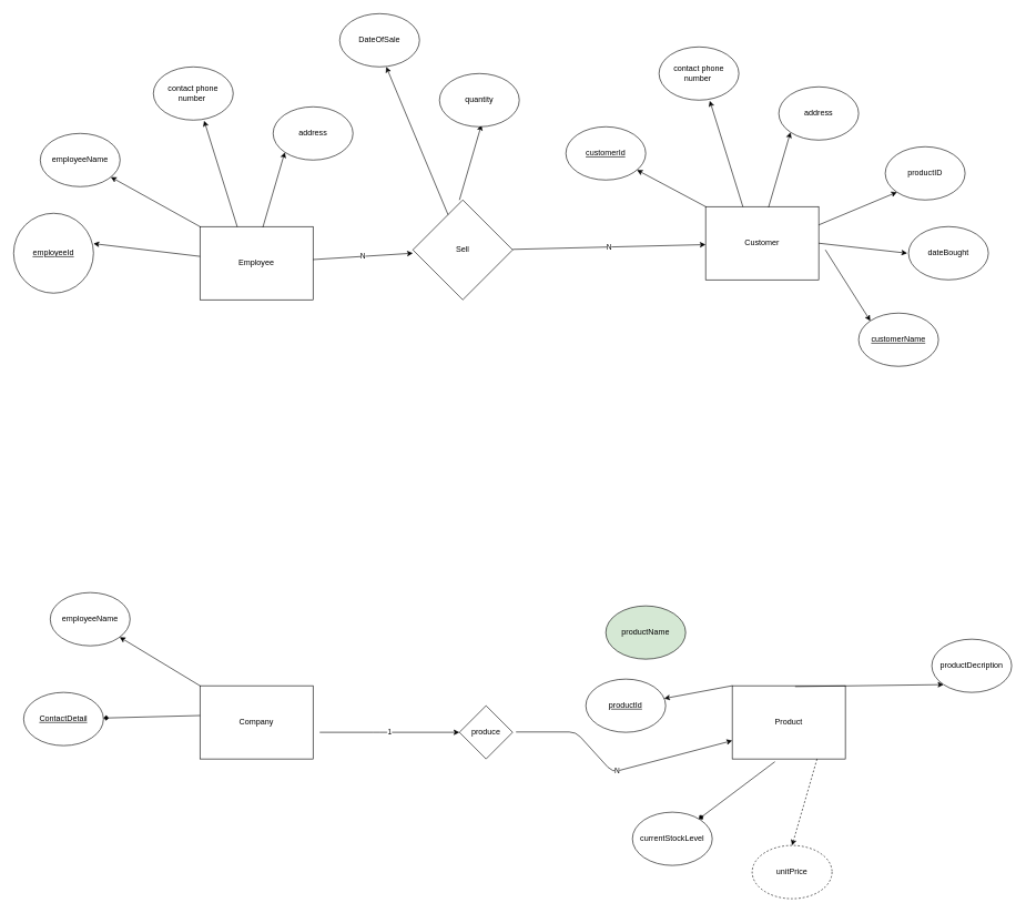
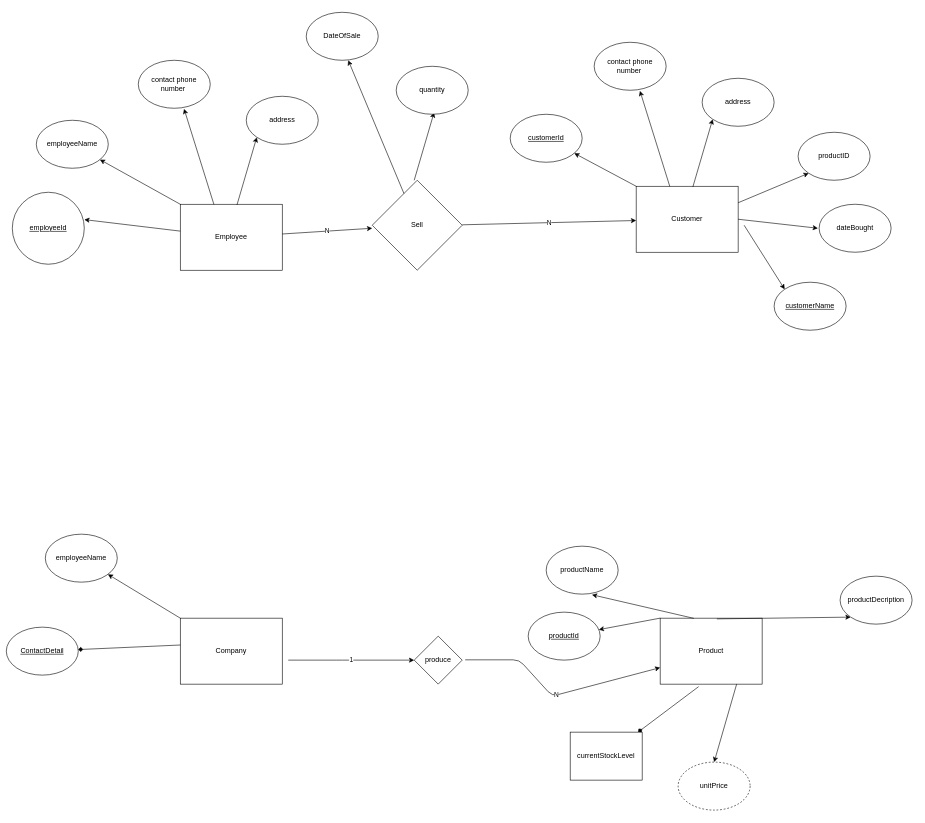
  <mxCell id="0" />
  <mxCell id="1" parent="0" />
  <mxCell id="2" value="Employee" style="rounded=0;whiteSpace=wrap;html=1;" parent="1" vertex="1"><mxGeometry x="300" y="340" width="170" height="110" as="geometry" /></mxCell>
  <mxCell id="3" value="employeeName" style="ellipse;whiteSpace=wrap;html=1;" parent="1" vertex="1"><mxGeometry x="60" y="200" width="120" height="80" as="geometry" /></mxCell>
  <mxCell id="4" value="contact phone number&amp;nbsp;&lt;span style=&quot;color: rgba(0, 0, 0, 0); font-family: monospace; font-size: 0px; text-align: start;&quot;&gt;%3CmxGraphModel%3E%3Croot%3E%3CmxCell%20id%3D%220%22%2F%3E%3CmxCell%20id%3D%221%22%20parent%3D%220%22%2F%3E%3CmxCell%20id%3D%222%22%20value%3D%22employeeName%22%20style%3D%22ellipse%3BwhiteSpace%3Dwrap%3Bhtml%3D1%3B%22%20vertex%3D%221%22%20parent%3D%221%22%3E%3CmxGeometry%20x%3D%2270%22%20y%3D%22260%22%20width%3D%22120%22%20height%3D%2280%22%20as%3D%22geometry%22%2F%3E%3C%2FmxCell%3E%3C%2Froot%3E%3C%2FmxGraphModel%3E&lt;/span&gt;" style="ellipse;whiteSpace=wrap;html=1;" parent="1" vertex="1"><mxGeometry x="230" y="100" width="120" height="80" as="geometry" /></mxCell>
  <mxCell id="5" value="address" style="ellipse;whiteSpace=wrap;html=1;" parent="1" vertex="1"><mxGeometry x="410" y="160" width="120" height="80" as="geometry" /></mxCell>
  <mxCell id="6" value="" style="endArrow=classic;html=1;exitX=0;exitY=0;exitDx=0;exitDy=0;" parent="1" source="2" target="3" edge="1"><mxGeometry width="50" height="50" relative="1" as="geometry"><mxPoint x="250" y="300" as="sourcePoint" /><mxPoint x="300" y="250" as="targetPoint" /></mxGeometry></mxCell>
  <mxCell id="7" value="" style="endArrow=classic;html=1;entryX=0.636;entryY=1.012;entryDx=0;entryDy=0;entryPerimeter=0;exitX=0.33;exitY=0.003;exitDx=0;exitDy=0;exitPerimeter=0;" parent="1" source="2" target="4" edge="1"><mxGeometry width="50" height="50" relative="1" as="geometry"><mxPoint x="250" y="300" as="sourcePoint" /><mxPoint x="300" y="250" as="targetPoint" /></mxGeometry></mxCell>
  <mxCell id="8" value="" style="endArrow=classic;html=1;entryX=0;entryY=1;entryDx=0;entryDy=0;exitX=0.556;exitY=0.011;exitDx=0;exitDy=0;exitPerimeter=0;" parent="1" source="2" target="5" edge="1"><mxGeometry width="50" height="50" relative="1" as="geometry"><mxPoint x="250" y="300" as="sourcePoint" /><mxPoint x="300" y="250" as="targetPoint" /></mxGeometry></mxCell>
  <mxCell id="9" value="Customer" style="rounded=0;whiteSpace=wrap;html=1;" parent="1" vertex="1"><mxGeometry x="1060" y="310" width="170" height="110" as="geometry" /></mxCell>
  <mxCell id="10" value="&lt;u&gt;customerId&lt;/u&gt;&lt;span style=&quot;color: rgba(0, 0, 0, 0); font-family: monospace; font-size: 0px; text-align: start;&quot;&gt;%3CmxGraphModel%3E%3Croot%3E%3CmxCell%20id%3D%220%22%2F%3E%3CmxCell%20id%3D%221%22%20parent%3D%220%22%2F%3E%3CmxCell%20id%3D%222%22%20value%3D%22%22%20style%3D%22endArrow%3Dclassic%3Bhtml%3D1%3BexitX%3D0%3BexitY%3D0%3BexitDx%3D0%3BexitDy%3D0%3B%22%20edge%3D%221%22%20parent%3D%221%22%3E%3CmxGeometry%20width%3D%2250%22%20height%3D%2250%22%20relative%3D%221%22%20as%3D%22geometry%22%3E%3CmxPoint%20x%3D%22-310%22%20y%3D%22430%22%20as%3D%22sourcePoint%22%2F%3E%3CmxPoint%20x%3D%22-443.907%22%20y%3D%22355.607%22%20as%3D%22targetPoint%22%2F%3E%3C%2FmxGeometry%3E%3C%2FmxCell%3E%3C%2Froot%3E%3C%2FmxGraphModel%3E&lt;/span&gt;" style="ellipse;whiteSpace=wrap;html=1;" parent="1" vertex="1"><mxGeometry x="850" y="190" width="120" height="80" as="geometry" /></mxCell>
  <mxCell id="11" value="contact phone number&amp;nbsp;&lt;span style=&quot;color: rgba(0, 0, 0, 0); font-family: monospace; font-size: 0px; text-align: start;&quot;&gt;%3CmxGraphModel%3E%3Croot%3E%3CmxCell%20id%3D%220%22%2F%3E%3CmxCell%20id%3D%221%22%20parent%3D%220%22%2F%3E%3CmxCell%20id%3D%222%22%20value%3D%22employeeName%22%20style%3D%22ellipse%3BwhiteSpace%3Dwrap%3Bhtml%3D1%3B%22%20vertex%3D%221%22%20parent%3D%221%22%3E%3CmxGeometry%20x%3D%2270%22%20y%3D%22260%22%20width%3D%22120%22%20height%3D%2280%22%20as%3D%22geometry%22%2F%3E%3C%2FmxCell%3E%3C%2Froot%3E%3C%2FmxGraphModel%3E&lt;/span&gt;" style="ellipse;whiteSpace=wrap;html=1;" parent="1" vertex="1"><mxGeometry x="990" y="70" width="120" height="80" as="geometry" /></mxCell>
  <mxCell id="12" value="address" style="ellipse;whiteSpace=wrap;html=1;" parent="1" vertex="1"><mxGeometry x="1170" y="130" width="120" height="80" as="geometry" /></mxCell>
  <mxCell id="13" value="" style="endArrow=classic;html=1;exitX=0;exitY=0;exitDx=0;exitDy=0;" parent="1" source="9" target="10" edge="1"><mxGeometry width="50" height="50" relative="1" as="geometry"><mxPoint x="1010" y="270" as="sourcePoint" /><mxPoint x="1060" y="220" as="targetPoint" /></mxGeometry></mxCell>
  <mxCell id="14" value="" style="endArrow=classic;html=1;entryX=0.636;entryY=1.012;entryDx=0;entryDy=0;entryPerimeter=0;exitX=0.33;exitY=0.003;exitDx=0;exitDy=0;exitPerimeter=0;" parent="1" source="9" target="11" edge="1"><mxGeometry width="50" height="50" relative="1" as="geometry"><mxPoint x="1010" y="270" as="sourcePoint" /><mxPoint x="1060" y="220" as="targetPoint" /></mxGeometry></mxCell>
  <mxCell id="15" value="" style="endArrow=classic;html=1;entryX=0;entryY=1;entryDx=0;entryDy=0;exitX=0.556;exitY=0.011;exitDx=0;exitDy=0;exitPerimeter=0;" parent="1" source="9" target="12" edge="1"><mxGeometry width="50" height="50" relative="1" as="geometry"><mxPoint x="1010" y="270" as="sourcePoint" /><mxPoint x="1060" y="220" as="targetPoint" /></mxGeometry></mxCell>
  <mxCell id="16" value="productID" style="ellipse;whiteSpace=wrap;html=1;" parent="1" vertex="1"><mxGeometry x="1330" y="220" width="120" height="80" as="geometry" /></mxCell>
  <mxCell id="17" value="" style="endArrow=classic;html=1;entryX=0;entryY=1;entryDx=0;entryDy=0;exitX=1;exitY=0.25;exitDx=0;exitDy=0;" parent="1" source="9" target="16" edge="1"><mxGeometry width="50" height="50" relative="1" as="geometry"><mxPoint x="1240" y="340" as="sourcePoint" /><mxPoint x="1343.054" y="280.004" as="targetPoint" /></mxGeometry></mxCell>
  <mxCell id="18" value="" style="endArrow=classic;html=1;exitX=1;exitY=0.5;exitDx=0;exitDy=0;" parent="1" source="9" edge="1"><mxGeometry width="50" height="50" relative="1" as="geometry"><mxPoint x="1330" y="452.93" as="sourcePoint" /><mxPoint x="1363" y="380" as="targetPoint" /></mxGeometry></mxCell>
  <mxCell id="19" value="dateBought" style="ellipse;whiteSpace=wrap;html=1;" parent="1" vertex="1"><mxGeometry x="1365" y="340" width="120" height="80" as="geometry" /></mxCell>
  <mxCell id="20" value="Product" style="rounded=0;whiteSpace=wrap;html=1;" parent="1" vertex="1"><mxGeometry x="1100" y="1030" width="170" height="110" as="geometry" /></mxCell>
  <mxCell id="21" value="&lt;u&gt;productId&lt;/u&gt;" style="ellipse;whiteSpace=wrap;html=1;" parent="1" vertex="1"><mxGeometry x="880" y="1020" width="120" height="80" as="geometry" /></mxCell>
- <mxCell id="22" value="productName" style="ellipse;whiteSpace=wrap;html=1;fillColor=#d5e8d4;" parent="1" vertex="1"><mxGeometry x="910" y="910" width="120" height="80" as="geometry" /></mxCell>
+ <mxCell id="22" value="productName" style="ellipse;whiteSpace=wrap;html=1;" parent="1" vertex="1"><mxGeometry x="910" y="910" width="120" height="80" as="geometry" /></mxCell>
  <mxCell id="23" value="productDecription" style="ellipse;whiteSpace=wrap;html=1;" parent="1" vertex="1"><mxGeometry x="1400" y="960" width="120" height="80" as="geometry" /></mxCell>
  <mxCell id="24" value="" style="endArrow=classic;html=1;exitX=0;exitY=0;exitDx=0;exitDy=0;" parent="1" source="20" target="21" edge="1"><mxGeometry width="50" height="50" relative="1" as="geometry"><mxPoint x="1050" y="990" as="sourcePoint" /><mxPoint x="1100" y="940" as="targetPoint" /></mxGeometry></mxCell>
+ <mxCell id="25" value="" style="endArrow=classic;html=1;entryX=0.636;entryY=1.012;entryDx=0;entryDy=0;entryPerimeter=0;exitX=0.33;exitY=0.003;exitDx=0;exitDy=0;exitPerimeter=0;" parent="1" source="20" target="22" edge="1"><mxGeometry width="50" height="50" relative="1" as="geometry"><mxPoint x="1050" y="990" as="sourcePoint" /><mxPoint x="1100" y="940" as="targetPoint" /></mxGeometry></mxCell>
  <mxCell id="26" value="" style="endArrow=classic;html=1;entryX=0;entryY=1;entryDx=0;entryDy=0;exitX=0.556;exitY=0.011;exitDx=0;exitDy=0;exitPerimeter=0;" parent="1" source="20" target="23" edge="1"><mxGeometry width="50" height="50" relative="1" as="geometry"><mxPoint x="1050" y="990" as="sourcePoint" /><mxPoint x="1100" y="940" as="targetPoint" /></mxGeometry></mxCell>
  <mxCell id="27" value="unitPrice" style="ellipse;whiteSpace=wrap;html=1;dashed=1;" parent="1" vertex="1"><mxGeometry x="1130" y="1270" width="120" height="80" as="geometry" /></mxCell>
- <mxCell id="28" value="" style="endArrow=classic;html=1;entryX=0.5;entryY=0;entryDx=0;entryDy=0;exitX=0.75;exitY=1;exitDx=0;exitDy=0;dashed=1;" parent="1" source="20" target="27" edge="1"><mxGeometry width="50" height="50" relative="1" as="geometry"><mxPoint x="1280" y="1060" as="sourcePoint" /><mxPoint x="1383.054" y="1000.004" as="targetPoint" /></mxGeometry></mxCell>
+ <mxCell id="28" value="" style="endArrow=classic;html=1;entryX=0.5;entryY=0;entryDx=0;entryDy=0;exitX=0.75;exitY=1;exitDx=0;exitDy=0;" parent="1" source="20" target="27" edge="1"><mxGeometry width="50" height="50" relative="1" as="geometry"><mxPoint x="1280" y="1060" as="sourcePoint" /><mxPoint x="1383.054" y="1000.004" as="targetPoint" /></mxGeometry></mxCell>
  <mxCell id="29" value="" style="endArrow=diamond;html=1;exitX=0.377;exitY=1.038;exitDx=0;exitDy=0;exitPerimeter=0;" parent="1" source="20" target="30" edge="1"><mxGeometry width="50" height="50" relative="1" as="geometry"><mxPoint x="1370" y="1172.93" as="sourcePoint" /><mxPoint x="1403" y="1100" as="targetPoint" /></mxGeometry></mxCell>
- <mxCell id="30" value="currentStockLevel" style="ellipse;whiteSpace=wrap;html=1;" parent="1" vertex="1"><mxGeometry x="950" y="1220" width="120" height="80" as="geometry" /></mxCell>
+ <mxCell id="30" value="currentStockLevel" style="whiteSpace=wrap;html=1;rounded=0;" parent="1" vertex="1"><mxGeometry x="950" y="1220" width="120" height="80" as="geometry" /></mxCell>
  <mxCell id="31" value="N" style="endArrow=classic;html=1;" parent="1" source="2" edge="1"><mxGeometry width="50" height="50" relative="1" as="geometry"><mxPoint x="540" y="380" as="sourcePoint" /><mxPoint x="620" y="380" as="targetPoint" /></mxGeometry></mxCell>
  <mxCell id="32" value="Sell" style="rhombus;whiteSpace=wrap;html=1;" parent="1" vertex="1"><mxGeometry x="620" y="300" width="150" height="150" as="geometry" /></mxCell>
  <mxCell id="33" value="N" style="endArrow=classic;html=1;" parent="1" target="9" edge="1"><mxGeometry width="50" height="50" relative="1" as="geometry"><mxPoint x="770" y="374.264" as="sourcePoint" /><mxPoint x="970" y="350.002" as="targetPoint" /></mxGeometry></mxCell>
  <mxCell id="34" value="Company" style="rounded=0;whiteSpace=wrap;html=1;" parent="1" vertex="1"><mxGeometry x="300" y="1030" width="170" height="110" as="geometry" /></mxCell>
  <mxCell id="35" value="employeeName" style="ellipse;whiteSpace=wrap;html=1;" parent="1" vertex="1"><mxGeometry x="75" y="890" width="120" height="80" as="geometry" /></mxCell>
  <mxCell id="36" value="" style="endArrow=classic;html=1;exitX=0;exitY=0;exitDx=0;exitDy=0;" parent="1" source="34" target="35" edge="1"><mxGeometry width="50" height="50" relative="1" as="geometry"><mxPoint x="265" y="990" as="sourcePoint" /><mxPoint x="315" y="940" as="targetPoint" /></mxGeometry></mxCell>
- <mxCell id="37" value="&lt;u&gt;ContactDetail&lt;/u&gt;" style="ellipse;whiteSpace=wrap;html=1;" parent="1" vertex="1"><mxGeometry x="35" y="1040" width="120" height="80" as="geometry" /></mxCell>
+ <mxCell id="37" value="&lt;u&gt;ContactDetail&lt;/u&gt;" style="ellipse;whiteSpace=wrap;html=1;" parent="1" vertex="1"><mxGeometry x="10" y="1045" width="120" height="80" as="geometry" /></mxCell>
  <mxCell id="38" value="" style="endArrow=diamond;html=1;exitX=0.001;exitY=0.407;exitDx=0;exitDy=0;exitPerimeter=0;" parent="1" source="34" target="37" edge="1"><mxGeometry width="50" height="50" relative="1" as="geometry"><mxPoint x="275" y="1180" as="sourcePoint" /><mxPoint x="275" y="1090" as="targetPoint" /></mxGeometry></mxCell>
  <mxCell id="39" value="1" style="endArrow=classic;html=1;exitX=0.33;exitY=0.003;exitDx=0;exitDy=0;exitPerimeter=0;" parent="1" edge="1"><mxGeometry width="50" height="50" relative="1" as="geometry"><mxPoint x="480" y="1100" as="sourcePoint" /><mxPoint x="690" y="1100" as="targetPoint" /><Array as="points"><mxPoint x="570" y="1100" /></Array></mxGeometry></mxCell>
  <mxCell id="40" value="produce" style="rhombus;whiteSpace=wrap;html=1;" parent="1" vertex="1"><mxGeometry x="690" y="1060" width="80" height="80" as="geometry" /></mxCell>
  <mxCell id="41" value="N" style="endArrow=classic;html=1;exitX=0.33;exitY=0.003;exitDx=0;exitDy=0;exitPerimeter=0;entryX=0;entryY=0.75;entryDx=0;entryDy=0;" parent="1" target="20" edge="1"><mxGeometry width="50" height="50" relative="1" as="geometry"><mxPoint x="775" y="1099.5" as="sourcePoint" /><mxPoint x="985" y="1099.5" as="targetPoint" /><Array as="points"><mxPoint x="865" y="1099.5" /><mxPoint x="920" y="1160" /></Array></mxGeometry></mxCell>
  <mxCell id="42" value="" style="endArrow=classic;html=1;entryX=0;entryY=1;entryDx=0;entryDy=0;exitX=0.556;exitY=0.011;exitDx=0;exitDy=0;exitPerimeter=0;" parent="1" edge="1"><mxGeometry width="50" height="50" relative="1" as="geometry"><mxPoint x="690" y="300" as="sourcePoint" /><mxPoint x="723.054" y="187.074" as="targetPoint" /></mxGeometry></mxCell>
  <mxCell id="43" value="quantity" style="ellipse;whiteSpace=wrap;html=1;" parent="1" vertex="1"><mxGeometry x="660" y="110" width="120" height="80" as="geometry" /></mxCell>
  <mxCell id="44" value="" style="endArrow=classic;html=1;" parent="1" source="32" edge="1"><mxGeometry width="50" height="50" relative="1" as="geometry"><mxPoint x="626.95" y="310" as="sourcePoint" /><mxPoint x="580" y="100" as="targetPoint" /></mxGeometry></mxCell>
  <mxCell id="45" value="DateOfSale" style="ellipse;whiteSpace=wrap;html=1;" parent="1" vertex="1"><mxGeometry x="510" y="20" width="120" height="80" as="geometry" /></mxCell>
  <mxCell id="46" value="&lt;u&gt;employeeId&lt;/u&gt;" style="ellipse;whiteSpace=wrap;html=1;" parent="1" vertex="1"><mxGeometry x="20" y="320" width="120" height="120" as="geometry" /></mxCell>
  <mxCell id="47" value="" style="endArrow=classic;html=1;" parent="1" source="2" edge="1"><mxGeometry width="50" height="50" relative="1" as="geometry"><mxPoint x="273.91" y="440" as="sourcePoint" /><mxPoint x="140.003" y="365.607" as="targetPoint" /></mxGeometry></mxCell>
  <mxCell id="48" value="&lt;div style=&quot;text-align: center;&quot;&gt;&lt;span style=&quot;text-align: start; background-color: initial;&quot;&gt;&lt;u&gt;customerName&lt;/u&gt;&lt;/span&gt;&lt;span style=&quot;color: rgba(0, 0, 0, 0); font-family: monospace; font-size: 0px; text-align: start; background-color: initial;&quot;&gt;%3CmxGraphModel%3E%3Croot%3E%3CmxCell%20id%3D%220%22%2F%3E%3CmxCell%20id%3D%221%22%20parent%3D%220%22%2F%3E%3CmxCell%20id%3D%222%22%20value%3D%22%22%20style%3D%22endArrow%3Dclassic%3Bhtml%3D1%3BexitX%3D0%3BexitY%3D0%3BexitDx%3D0%3BexitDy%3D0%3B%22%20edge%3D%221%22%20parent%3D%221%22%3E%3CmxGeometry%20width%3D%2250%22%20height%3D%2250%22%20relative%3D%221%22%20as%3D%22geometry%22%3E%3CmxPoint%20x%3D%22-310%22%20y%3D%22430%22%20as%3D%22sourcePoint%22%2F%3E%3CmxPoint%20x%3D%22-443.907%22%20y%3D%22355.607%22%20as%3D%22targetPoint%22%2F%3E%3C%2FmxGeometry%3E%3C%2FmxCell%3E%3C%2Froot%3E%3C%2FmxGraphModel%&lt;/span&gt;&lt;/div&gt;" style="ellipse;whiteSpace=wrap;html=1;" parent="1" vertex="1"><mxGeometry x="1290" y="470" width="120" height="80" as="geometry" /></mxCell>
  <mxCell id="49" value="" style="endArrow=classic;html=1;exitX=1;exitY=0.5;exitDx=0;exitDy=0;entryX=0;entryY=0;entryDx=0;entryDy=0;" parent="1" target="48" edge="1"><mxGeometry width="50" height="50" relative="1" as="geometry"><mxPoint x="1240" y="375" as="sourcePoint" /><mxPoint x="1373" y="390" as="targetPoint" /></mxGeometry></mxCell>
